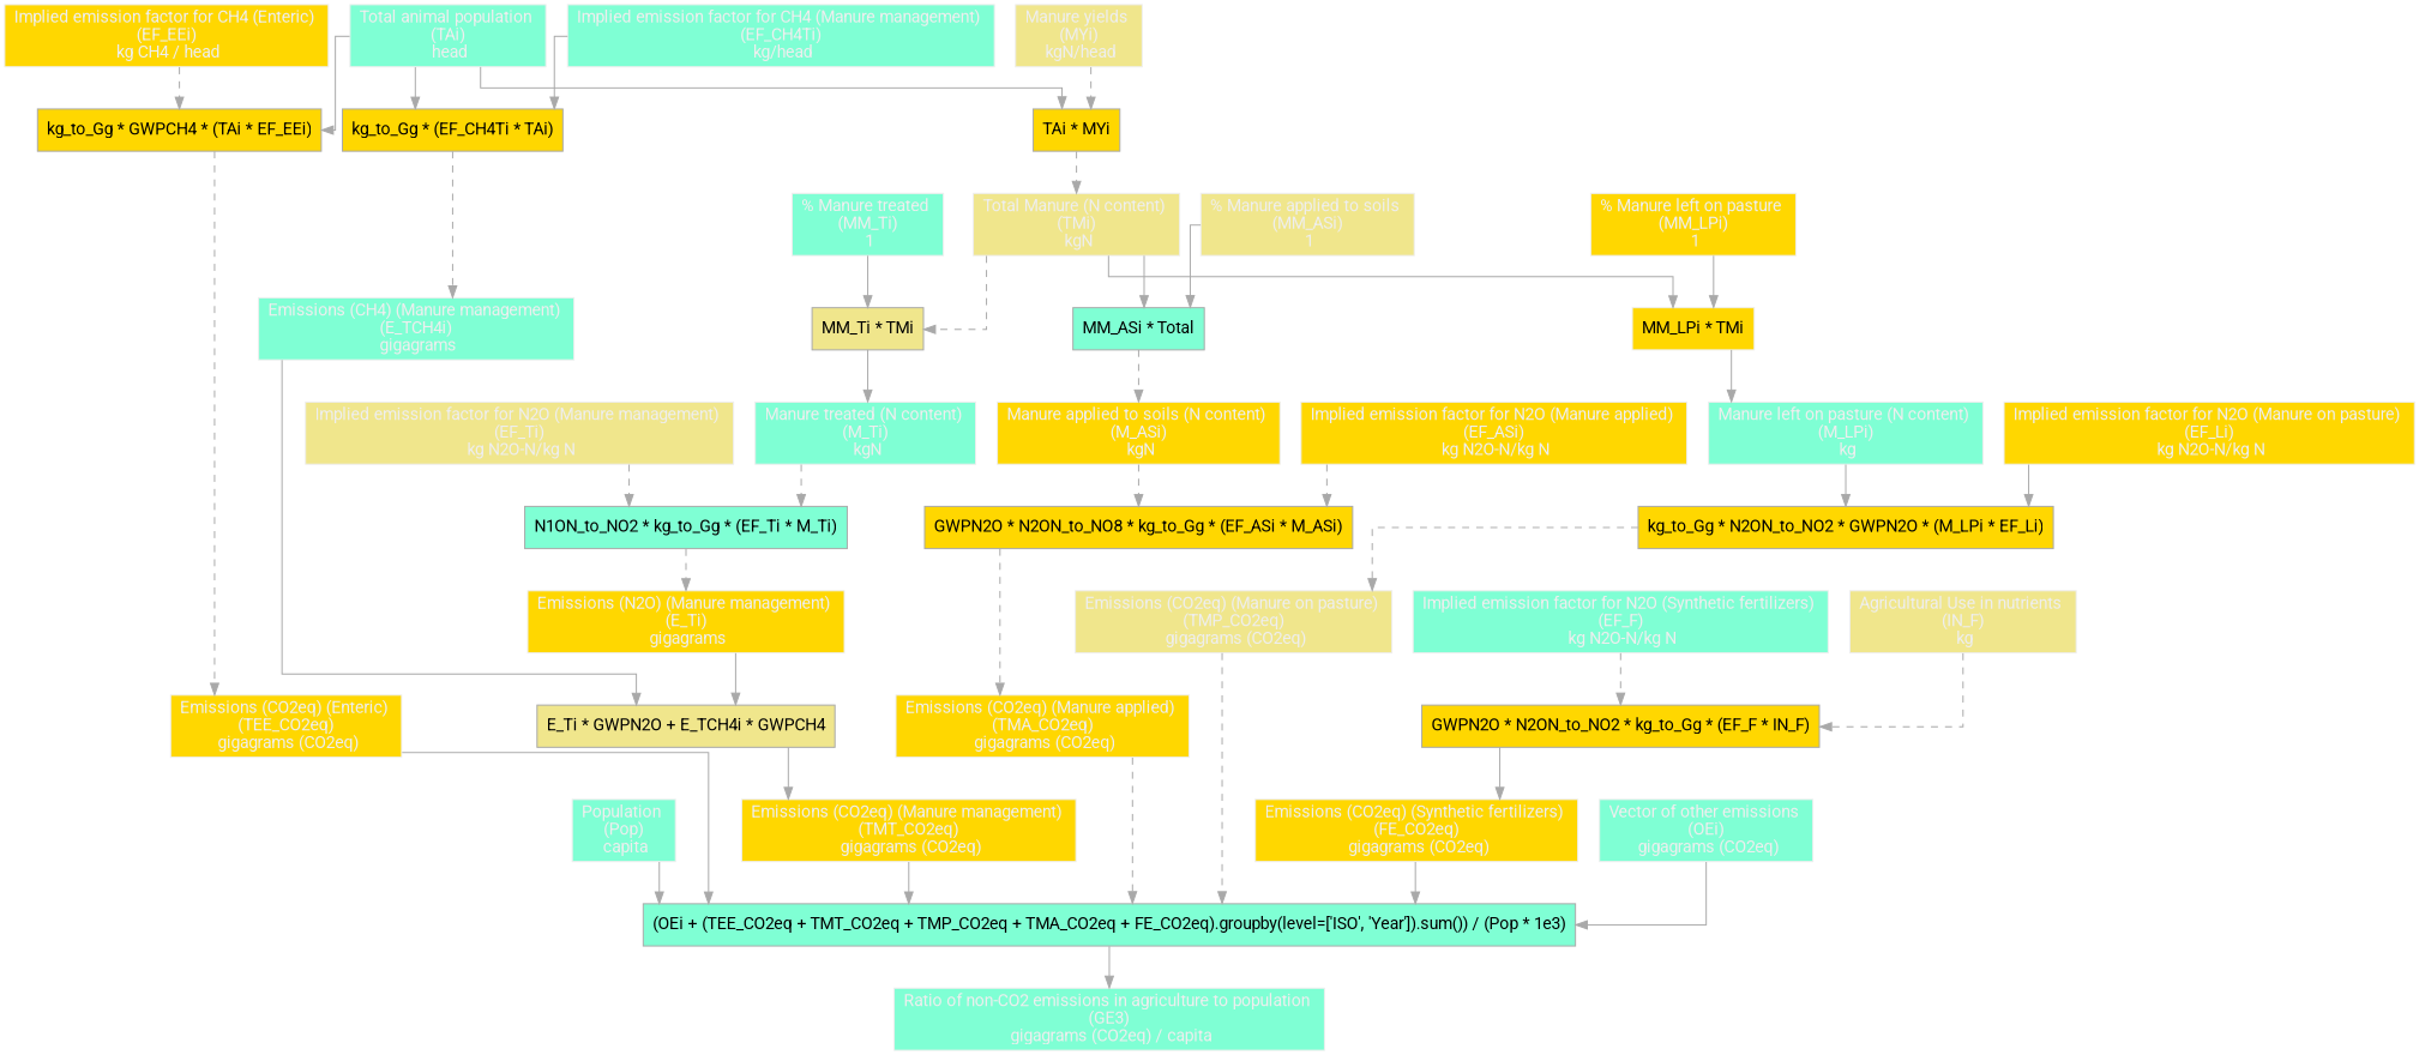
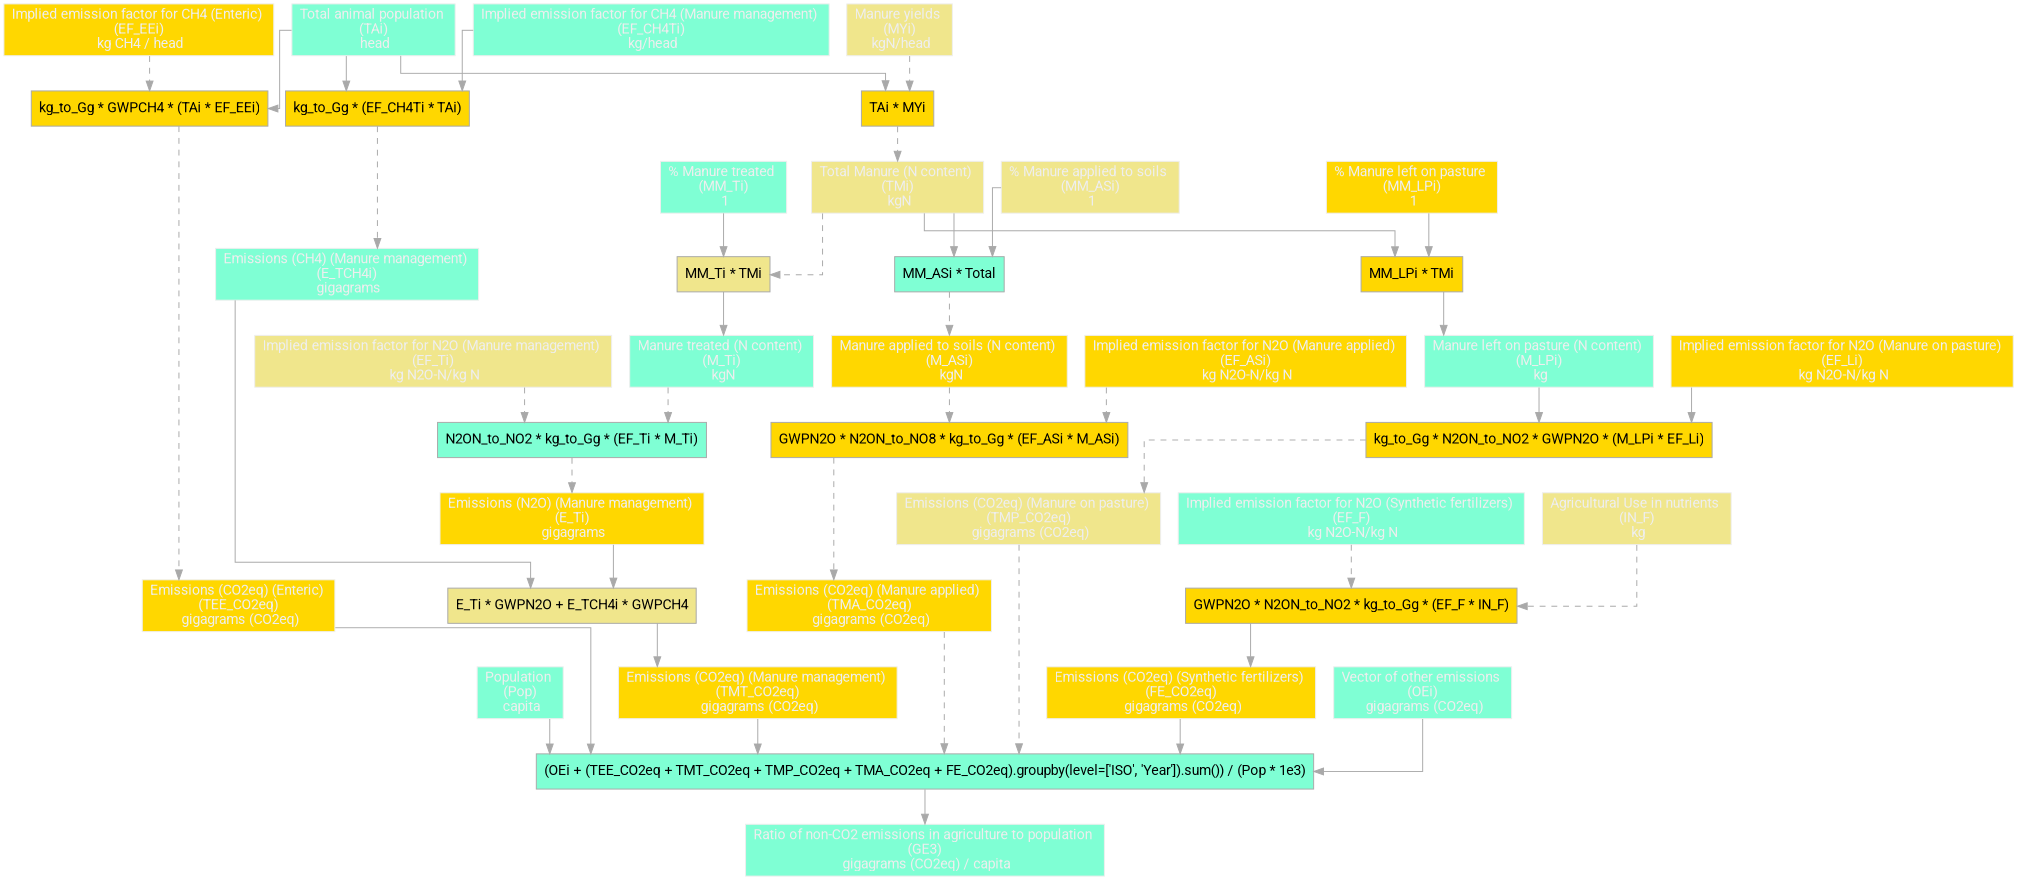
  digraph {
    splines=ortho
    node [color="#eeeeee" fillcolor=gold fontcolor="#eeeeee" fontname=roboto peripheries=1 shape=rectangle style=filled]
    edge [color="#A9A9A9" style=solid]
    n1 [fillcolor=aquamarine label="Population \n (Pop) \n capita"]
    n2 [color="#A9A9A9" fillcolor=aquamarine fontcolor="#000000" label="(OEi + (TEE_CO2eq + TMT_CO2eq + TMP_CO2eq + TMA_CO2eq + FE_CO2eq).groupby(level=['ISO', 'Year']).sum()) / (Pop * 1e3)"]
    n3 [fillcolor=aquamarine label="Ratio of non-CO2 emissions in agriculture to population \n (GE3) \n gigagrams (CO2eq) / capita"]
    n4 [label="Emissions (CO2eq) (Enteric) \n (TEE_CO2eq) \n gigagrams (CO2eq)"]
    n5 [color="#A9A9A9" fontcolor="#000000" label="kg_to_Gg * GWPCH4 * (TAi * EF_EEi)"]
    n6 [label="Emissions (CO2eq) (Manure management) \n (TMT_CO2eq) \n gigagrams (CO2eq)"]
    n7 [color="#A9A9A9" fillcolor=khaki fontcolor="#000000" label="E_Ti * GWPN2O + E_TCH4i * GWPCH4"]
    n8 [label="Emissions (CO2eq) (Manure applied) \n (TMA_CO2eq) \n gigagrams (CO2eq)"]
    n9 [color="#A9A9A9" fontcolor="#000000" label="GWPN2O * N2ON_to_NO8 * kg_to_Gg * (EF_ASi * M_ASi)"]
    n10 [fillcolor=khaki label="Emissions (CO2eq) (Manure on pasture) \n (TMP_CO2eq) \n gigagrams (CO2eq)"]
    n11 [color="#A9A9A9" fontcolor="#000000" label="kg_to_Gg * N2ON_to_NO2 * GWPN2O * (M_LPi * EF_Li)"]
    n12 [label="Emissions (CO2eq) (Synthetic fertilizers) \n (FE_CO2eq) \n gigagrams (CO2eq)"]
    n13 [color="#A9A9A9" fontcolor="#000000" label="GWPN2O * N2ON_to_NO2 * kg_to_Gg * (EF_F * IN_F)"]
    n14 [fillcolor=aquamarine label="Vector of other emissions \n (OEi) \n gigagrams (CO2eq)"]
    n15 [label="Implied emission factor for CH4 (Enteric) \n (EF_EEi) \n kg CH4 / head"]
    n16 [fillcolor=aquamarine label="Total animal population \n (TAi) \n head"]
    n17 [color="#A9A9A9" fontcolor="#000000" label="kg_to_Gg * (EF_CH4Ti * TAi)"]
    n18 [color="#A9A9A9" fontcolor="#000000" label="TAi * MYi"]
    n19 [fillcolor=aquamarine label="Emissions (CH4) (Manure management) \n (E_TCH4i) \n gigagrams"]
    n20 [fillcolor=khaki label="Total Manure (N content) \n (TMi) \n kgN"]
    n21 [label="Manure applied to soils (N content) \n (M_ASi) \n kgN"]
    n22 [color="#A9A9A9" fillcolor=aquamarine fontcolor="#000000" label="MM_ASi * Total"]
    n23 [label="Implied emission factor for N2O (Manure applied) \n (EF_ASi) \n kg N2O-N/kg N"]
    n24 [fillcolor=aquamarine label="Manure treated (N content) \n (M_Ti) \n kgN"]
-   n25 [color="#A9A9A9" fillcolor=aquamarine fontcolor="#000000" label="N1ON_to_NO2 * kg_to_Gg * (EF_Ti * M_Ti)"]
+   n25 [color="#A9A9A9" fillcolor=aquamarine fontcolor="#000000" label="N2ON_to_NO2 * kg_to_Gg * (EF_Ti * M_Ti)"]
    n26 [label="Emissions (N2O) (Manure management) \n (E_Ti) \n gigagrams"]
    n27 [color="#A9A9A9" fillcolor=khaki fontcolor="#000000" label="MM_Ti * TMi"]
    n28 [fillcolor=khaki label="Implied emission factor for N2O (Manure management) \n (EF_Ti) \n kg N2O-N/kg N"]
    n29 [fillcolor=aquamarine label="Implied emission factor for CH4 (Manure management) \n (EF_CH4Ti) \n kg/head"]
    n30 [fillcolor=aquamarine label="Manure left on pasture (N content) \n (M_LPi) \n kg"]
-   n31 [fontcolor="#000000" label="MM_LPi * TMi"]
+   n31 [color="#A9A9A9" fontcolor="#000000" label="MM_LPi * TMi"]
    n32 [label="Implied emission factor for N2O (Manure on pasture) \n (EF_Li) \n kg N2O-N/kg N"]
    n33 [fillcolor=khaki label="Agricultural Use in nutrients \n (IN_F) \n kg"]
    n34 [fillcolor=aquamarine label="Implied emission factor for N2O (Synthetic fertilizers) \n (EF_F) \n kg N2O-N/kg N"]
    n35 [fillcolor=khaki label="% Manure applied to soils \n (MM_ASi) \n 1"]
    n36 [label="% Manure left on pasture \n (MM_LPi) \n 1"]
    n37 [fillcolor=aquamarine label="% Manure treated \n (MM_Ti) \n 1"]
    n38 [fillcolor=khaki label="Manure yields \n (MYi) \n kgN/head"]
    n1 -> n2
    n2 -> n3
    n4 -> n2
    n5 -> n4 [style=dashed]
    n6 -> n2
    n7 -> n6
    n8 -> n2 [style=dashed]
    n9 -> n8 [style=dashed]
    n10 -> n2 [style=dashed]
    n11 -> n10 [style=dashed]
    n12 -> n2
    n13 -> n12
    n14 -> n2
    n15 -> n5 [style=dashed]
    n16 -> n5
    n16 -> n17
    n16 -> n18
    n17 -> n19 [style=dashed]
    n18 -> n20 [style=dashed]
    n19 -> n7
    n20 -> n22
    n20 -> n27 [style=dashed]
    n20 -> n31
    n21 -> n9 [style=dashed]
    n22 -> n21 [style=dashed]
    n23 -> n9 [style=dashed]
    n24 -> n25 [style=dashed]
    n25 -> n26 [style=dashed]
    n26 -> n7
    n27 -> n24
    n28 -> n25 [style=dashed]
    n29 -> n17
    n30 -> n11
    n31 -> n30
    n32 -> n11
    n33 -> n13 [style=dashed]
    n34 -> n13 [style=dashed]
    n35 -> n22
    n36 -> n31
    n37 -> n27
    n38 -> n18 [style=dashed]
  }
